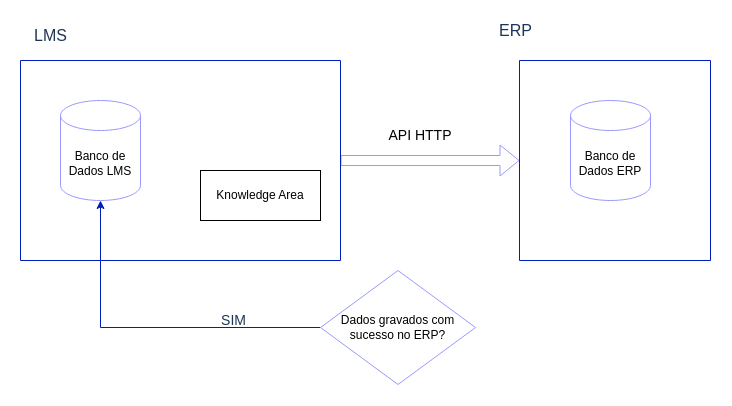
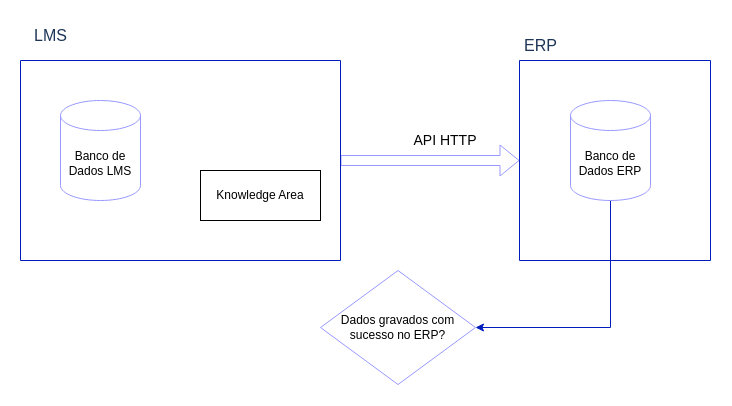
  <mxCell id="0" />
  <mxCell id="1" parent="0" />
  <mxCell id="2" value="Knowledge Area" style="rounded=0;whiteSpace=wrap;html=1;labelBackgroundColor=none;" parent="1" vertex="1"><mxGeometry x="200" y="170" width="120" height="50" as="geometry" /></mxCell>
  <mxCell id="3" value="" style="shape=flexArrow;endArrow=classic;html=1;rounded=0;exitX=1;exitY=0.5;exitDx=0;exitDy=0;labelBackgroundColor=none;fontColor=default;strokeColor=#9999FF;" parent="1" source="9" target="11" edge="1"><mxGeometry width="50" height="50" relative="1" as="geometry"><mxPoint x="350" y="160" as="sourcePoint" /><mxPoint x="500" y="160" as="targetPoint" /></mxGeometry></mxCell>
- <mxCell id="5" value="API HTTP" style="text;html=1;align=center;verticalAlign=middle;whiteSpace=wrap;rounded=0;labelBackgroundColor=none;fontSize=14;labelBorderColor=none;" parent="1" vertex="1"><mxGeometry x="360" y="120" width="120" height="30" as="geometry" /></mxCell>
- <mxCell id="6" style="edgeStyle=orthogonalEdgeStyle;rounded=0;orthogonalLoop=1;jettySize=auto;html=1;entryX=0.5;entryY=1;entryDx=0;entryDy=0;entryPerimeter=0;labelBackgroundColor=none;fontColor=default;fillColor=#0050ef;strokeColor=#001DBC;" parent="1" source="8" target="10" edge="1"><mxGeometry relative="1" as="geometry" /></mxCell>
- <mxCell id="7" value="SIM" style="edgeLabel;html=1;align=center;verticalAlign=middle;resizable=0;points=[];fontSize=14;labelBackgroundColor=none;fontColor=#1D3557;" parent="6" vertex="1" connectable="0"><mxGeometry x="-0.491" y="-1" relative="1" as="geometry"><mxPoint y="-7" as="offset" /></mxGeometry></mxCell>
+ <mxCell id="4" style="edgeStyle=orthogonalEdgeStyle;rounded=0;orthogonalLoop=1;jettySize=auto;html=1;entryX=1;entryY=0.5;entryDx=0;entryDy=0;exitX=0.5;exitY=1;exitDx=0;exitDy=0;exitPerimeter=0;labelBackgroundColor=none;fontColor=default;strokeColor=#001DBC;fillColor=#0050ef;" parent="1" source="12" target="8" edge="1"><mxGeometry relative="1" as="geometry" /></mxCell>
+ <mxCell id="5" value="API HTTP" style="text;html=1;align=center;verticalAlign=middle;whiteSpace=wrap;rounded=0;labelBackgroundColor=none;fontSize=14;labelBorderColor=none;" parent="1" vertex="1"><mxGeometry x="385" y="125" width="120" height="30" as="geometry" /></mxCell>
  <mxCell id="8" value="Dados gravados com sucesso no ERP?" style="rhombus;whiteSpace=wrap;html=1;labelBackgroundColor=none;strokeColor=#9999FF;" parent="1" vertex="1"><mxGeometry x="320" y="270" width="155" height="114" as="geometry" /></mxCell>
  <mxCell id="9" value="" style="swimlane;startSize=0;fontSize=16;labelBackgroundColor=none;fillColor=#0050ef;strokeColor=#001DBC;fontColor=#ffffff;" parent="1" vertex="1"><mxGeometry x="20" y="60" width="320" height="200" as="geometry"><mxRectangle x="100" y="90" width="50" height="40" as="alternateBounds" /></mxGeometry></mxCell>
  <mxCell id="10" value="Banco de Dados LMS" style="shape=cylinder3;whiteSpace=wrap;html=1;boundedLbl=1;backgroundOutline=1;size=15;labelBackgroundColor=none;strokeColor=#9999FF;" parent="9" vertex="1"><mxGeometry x="40" y="40" width="80" height="100" as="geometry" /></mxCell>
  <mxCell id="11" value="" style="swimlane;startSize=0;fontSize=16;labelBackgroundColor=none;fillColor=#0050ef;fontColor=#ffffff;strokeColor=#001DBC;" parent="1" vertex="1"><mxGeometry x="519" y="60" width="191" height="200" as="geometry"><mxRectangle x="100" y="90" width="50" height="40" as="alternateBounds" /></mxGeometry></mxCell>
  <mxCell id="12" value="Banco de Dados ERP" style="shape=cylinder3;whiteSpace=wrap;html=1;boundedLbl=1;backgroundOutline=1;size=15;labelBackgroundColor=none;strokeColor=#9999FF;" parent="11" vertex="1"><mxGeometry x="51" y="40" width="80" height="100" as="geometry" /></mxCell>
- <mxCell id="13" value="ERP" style="text;html=1;align=center;verticalAlign=middle;resizable=0;points=[];autosize=1;strokeColor=none;fillColor=none;fontSize=16;labelBackgroundColor=none;fontColor=#1D3557;" parent="1" vertex="1"><mxGeometry x="485" y="15" width="60" height="30" as="geometry" /></mxCell>
+ <mxCell id="13" value="ERP" style="text;html=1;align=center;verticalAlign=middle;resizable=0;points=[];autosize=1;strokeColor=none;fillColor=none;fontSize=16;labelBackgroundColor=none;fontColor=#1D3557;" parent="1" vertex="1"><mxGeometry x="510" y="30" width="60" height="30" as="geometry" /></mxCell>
  <mxCell id="14" value="LMS" style="text;html=1;align=center;verticalAlign=middle;resizable=0;points=[];autosize=1;strokeColor=none;fillColor=none;fontSize=16;labelBackgroundColor=none;fontColor=#1D3557;" parent="1" vertex="1"><mxGeometry x="20" y="20" width="60" height="30" as="geometry" /></mxCell>
  <mxCell id="15" style="edgeStyle=none;curved=1;rounded=0;orthogonalLoop=1;jettySize=auto;html=1;exitX=1;exitY=0.5;exitDx=0;exitDy=0;fontSize=12;startSize=8;endSize=8;labelBackgroundColor=none;fontColor=default;strokeColor=#457B9D;" parent="1" source="11" target="11" edge="1"><mxGeometry relative="1" as="geometry" /></mxCell>
  <mxCell id="16" style="edgeStyle=none;curved=1;rounded=0;orthogonalLoop=1;jettySize=auto;html=1;exitX=0;exitY=0.5;exitDx=0;exitDy=0;fontSize=12;startSize=8;endSize=8;labelBackgroundColor=none;fontColor=default;strokeColor=#457B9D;" parent="1" source="9" target="9" edge="1"><mxGeometry relative="1" as="geometry" /></mxCell>
